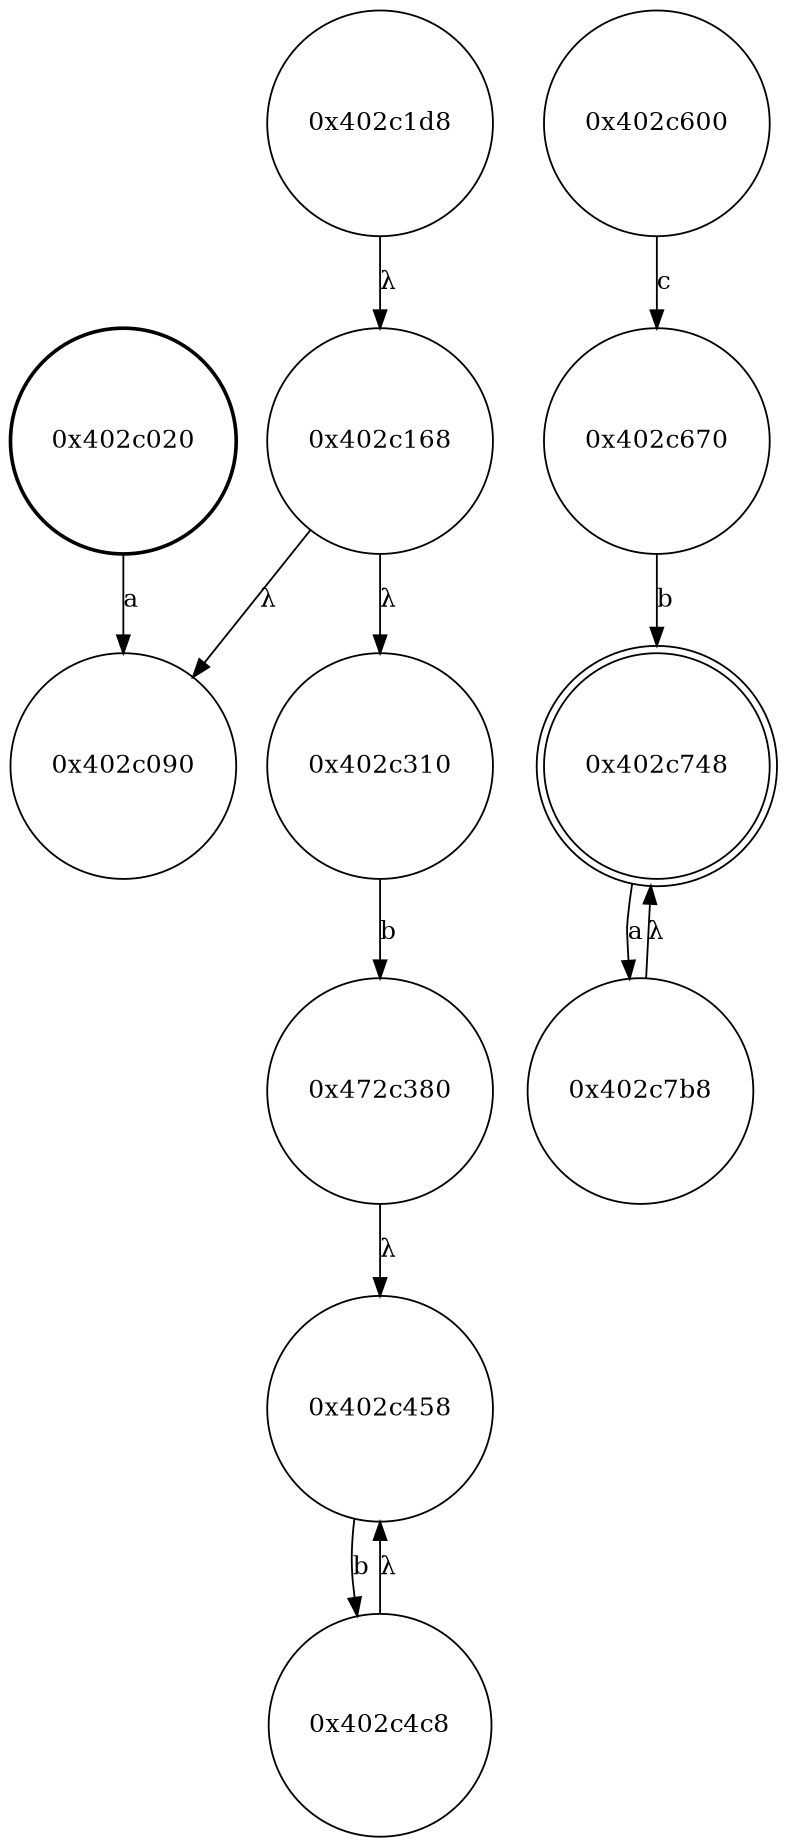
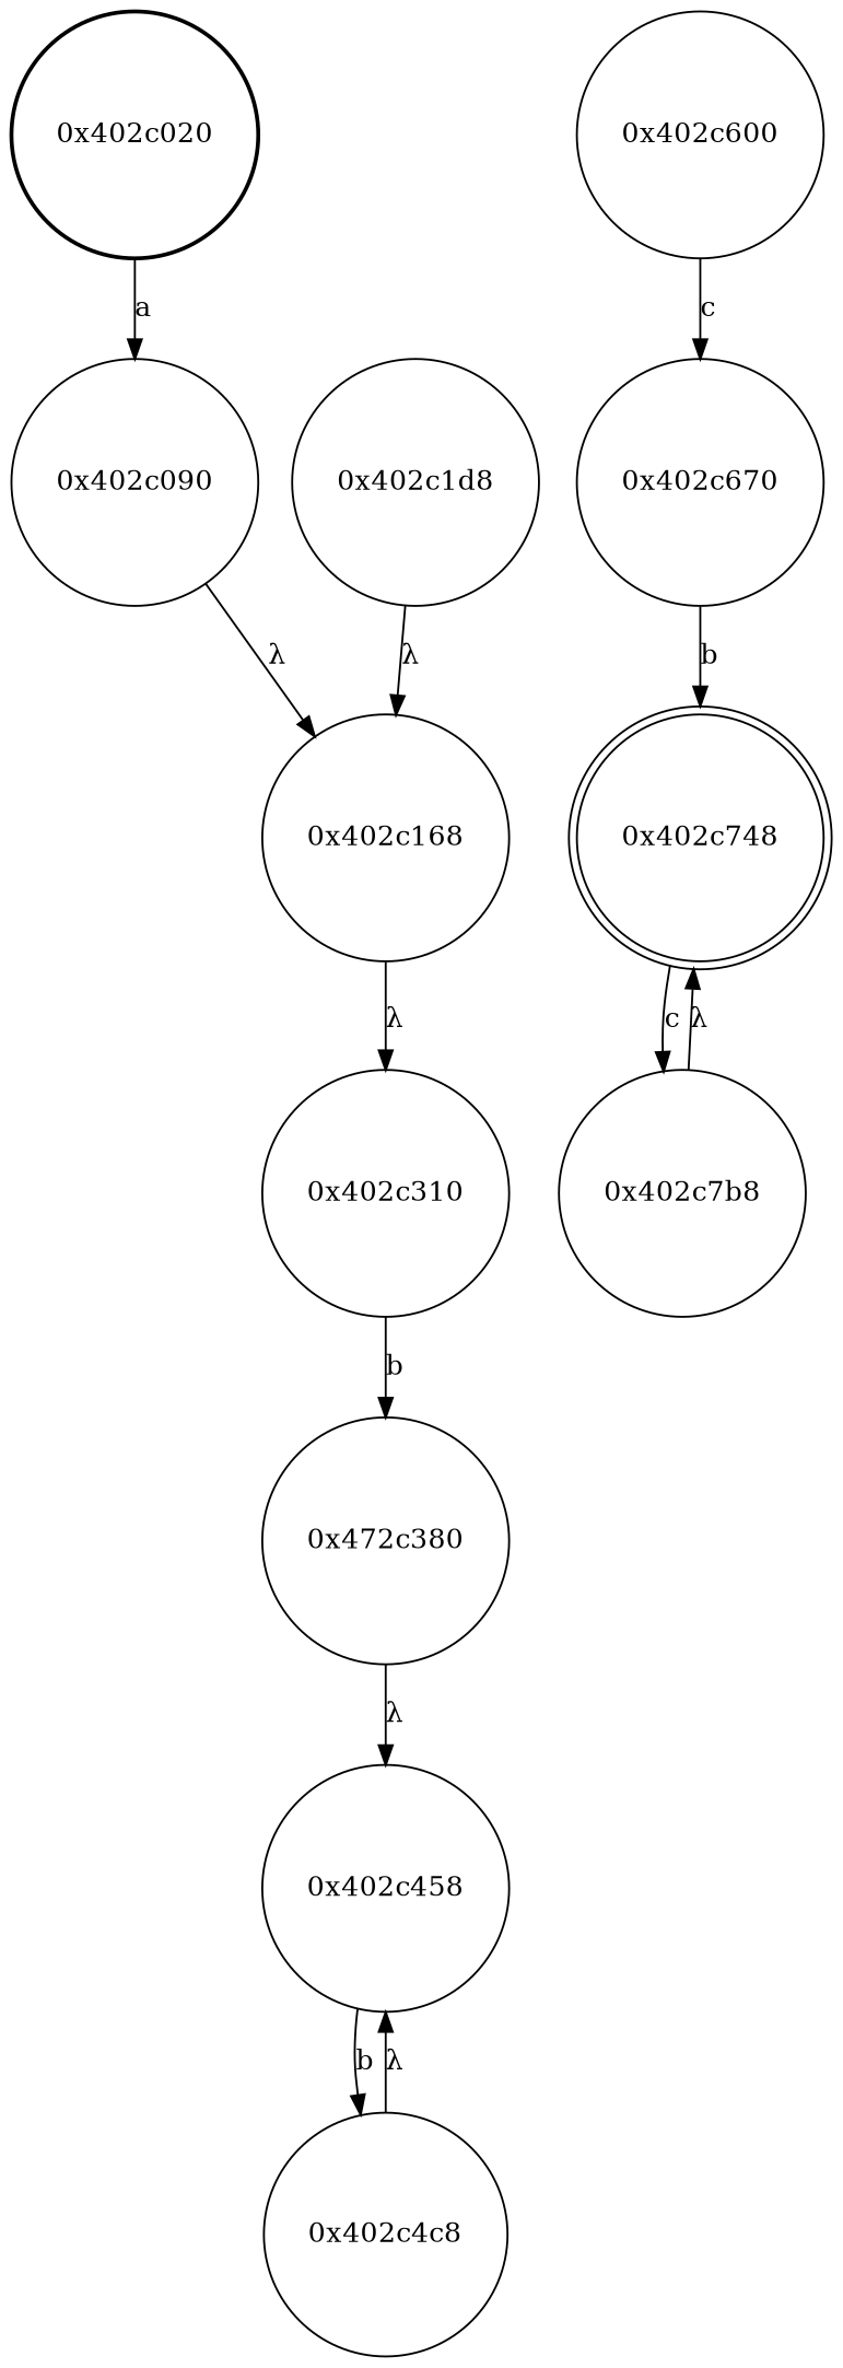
  digraph {
    node [shape=circle]
    "0x402c020" [style=bold]
    "0x402c090"
    "0x402c168"
    "0x402c310"
    "0x402c1d8"
    n6 [label="0x472c380"]
    "0x402c458"
    "0x402c4c8"
    "0x402c600"
    "0x402c670"
    "0x402c748" [shape=doublecircle]
    "0x402c7b8"
    "0x402c020" -> "0x402c090" [label=a]
-   "0x402c168" -> "0x402c090" [label="λ"]
+   "0x402c090" -> "0x402c168" [label="λ"]
    "0x402c168" -> "0x402c310" [label="λ"]
    "0x402c310" -> n6 [label=b]
    "0x402c1d8" -> "0x402c168" [label="λ"]
    n6 -> "0x402c458" [label="λ"]
    "0x402c458" -> "0x402c4c8" [label=b]
    "0x402c4c8" -> "0x402c458" [label="λ"]
    "0x402c600" -> "0x402c670" [label=c]
    "0x402c670" -> "0x402c748" [label=b]
-   "0x402c748" -> "0x402c7b8" [label=a]
+   "0x402c748" -> "0x402c7b8" [label=c]
    "0x402c7b8" -> "0x402c748" [label="λ"]
  }
